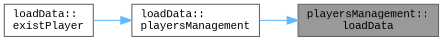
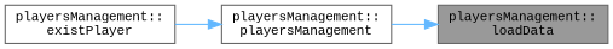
  digraph {
    fontname="Liberation Mono"
    rankdir=RL
    node [color=grey40 fillcolor=white fontname="Liberation Mono" fontsize=10 shape=box style=filled]
    edge [color=steelblue1 dir=back fontname="Liberation Mono" fontsize=10 labelfontname=Helvetica labelfontsize=10 style=solid]
    n1 [color=gray40 fillcolor=grey60 fontcolor=black height=0.2 label="playersManagement::\lloadData" width=0.4]
-   n2 [height=0.2 label="loadData::\lplayersManagement" width=0.4]
-   n3 [height=0.2 label="loadData::\lexistPlayer" width=0.4]
+   n2 [height=0.2 label="playersManagement::\lplayersManagement" width=0.4]
+   n3 [height=0.2 label="playersManagement::\lexistPlayer" width=0.4]
    n1 -> n2
    n2 -> n3
  }
